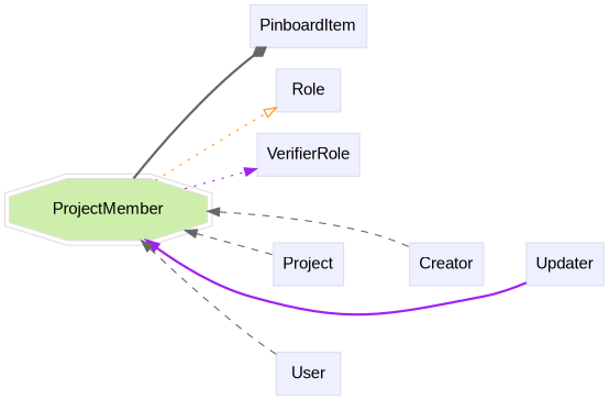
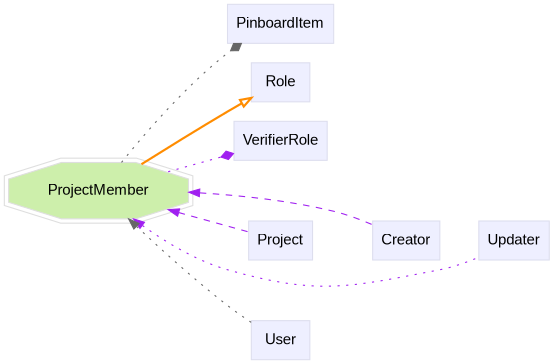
  digraph {
    fontname="Liberation Sans"
    rankdir=LR
    node [color="#dddeee" fillcolor="#eeefff" fontname="Liberation Sans" group=supporting shape=box style=filled]
    edge [color=gray40 fontname="Liberation Sans" style=dashed]
    n1 [color="#dedede" fillcolor="#cdefab" group=target height=0.61111 label=ProjectMember shape=doubleoctagon width=2.1937]
    n2 [height=0.5 label=PinboardItem width=1.2535]
    n3 [height=0.5 label=Role width=0.75]
    n4 [height=0.5 label=VerifierRole width=1.1493]
    n5 [height=0.5 label=Creator width=0.78472]
    n6 [height=0.5 label=Project width=0.75347]
    n7 [height=0.5 label=Updater width=0.82639]
    n8 [height=0.5 label=User width=0.75]
    subgraph sub_1 {
    }
    subgraph sub_2 {
      rank=min
    }
    subgraph sub_3 {
      n1
      n2
      n3
      n4
      n5
      n6
      n7
      n8
    }
-   n1 -> n2 [arrowhead=diamond style=bold]
-   n1 -> n3 [arrowhead=onormal color=darkorange style=dotted]
-   n1 -> n4 [arrowhead=normal color=purple style=dotted]
-   n1 -> n5 [dir=back]
-   n1 -> n6 [dir=back]
-   n1 -> n7 [color=purple dir=back style=bold]
-   n1 -> n8 [dir=back]
+   n1 -> n2 [arrowhead=diamond style=dotted]
+   n1 -> n3 [arrowhead=onormal color=darkorange style=bold]
+   n1 -> n4 [arrowhead=diamond color=purple style=dotted]
+   n1 -> n5 [color=purple dir=back]
+   n1 -> n6 [color=purple dir=back]
+   n1 -> n7 [color=purple dir=back style=dotted]
+   n1 -> n8 [dir=back style=dotted]
    n5 -> n7 [style=invis color=""]
    n6 -> n5 [style=invis color=""]
  }
